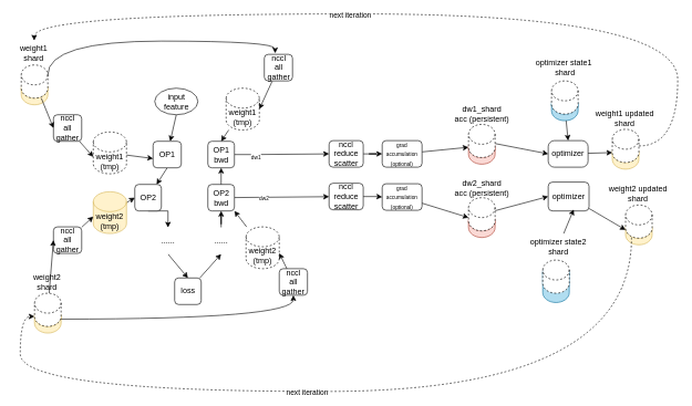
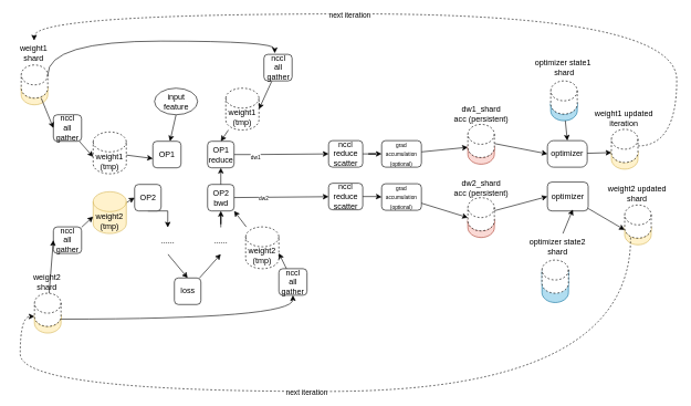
  <mxCell id="0" />
  <mxCell id="1" parent="0" />
- <mxCell id="2" style="rounded=0;orthogonalLoop=1;jettySize=auto;html=1;exitX=0.5;exitY=1;exitDx=0;exitDy=0;" edge="1" parent="1" source="3" target="5"><mxGeometry relative="1" as="geometry" /></mxCell>
  <mxCell id="3" value="OP1" style="rounded=1;whiteSpace=wrap;html=1;" vertex="1" parent="1"><mxGeometry x="230" y="212" width="42.5" height="40" as="geometry" /></mxCell>
  <mxCell id="4" style="edgeStyle=orthogonalEdgeStyle;rounded=0;orthogonalLoop=1;jettySize=auto;html=1;exitX=0.5;exitY=1;exitDx=0;exitDy=0;entryX=0.5;entryY=0;entryDx=0;entryDy=0;" edge="1" parent="1" source="5" target="9"><mxGeometry relative="1" as="geometry" /></mxCell>
  <mxCell id="5" value="OP2" style="rounded=1;whiteSpace=wrap;html=1;" vertex="1" parent="1"><mxGeometry x="202.5" y="277" width="40" height="40" as="geometry" /></mxCell>
  <mxCell id="6" style="rounded=0;orthogonalLoop=1;jettySize=auto;html=1;exitX=0.5;exitY=1;exitDx=0;exitDy=0;" edge="1" parent="1" source="7" target="3"><mxGeometry relative="1" as="geometry" /></mxCell>
  <mxCell id="7" value="input feature" style="ellipse;whiteSpace=wrap;html=1;" vertex="1" parent="1"><mxGeometry x="232.5" y="132" width="65" height="40" as="geometry" /></mxCell>
  <mxCell id="8" style="rounded=0;orthogonalLoop=1;jettySize=auto;html=1;exitX=0.5;exitY=1;exitDx=0;exitDy=0;entryX=0.5;entryY=0;entryDx=0;entryDy=0;" edge="1" parent="1" source="9" target="11"><mxGeometry relative="1" as="geometry" /></mxCell>
  <mxCell id="9" value="......" style="rounded=1;whiteSpace=wrap;html=1;strokeColor=none;" vertex="1" parent="1"><mxGeometry x="232.5" y="342" width="40" height="40" as="geometry" /></mxCell>
  <mxCell id="10" style="rounded=0;orthogonalLoop=1;jettySize=auto;html=1;entryX=0.5;entryY=1;entryDx=0;entryDy=0;" edge="1" parent="1" source="11" target="19"><mxGeometry relative="1" as="geometry" /></mxCell>
  <mxCell id="11" value="loss" style="rounded=1;whiteSpace=wrap;html=1;" vertex="1" parent="1"><mxGeometry x="262.5" y="418" width="40" height="40" as="geometry" /></mxCell>
  <mxCell id="12" value="" style="rounded=0;orthogonalLoop=1;jettySize=auto;html=1;" edge="1" parent="1" source="14" target="28"><mxGeometry relative="1" as="geometry" /></mxCell>
  <mxCell id="13" value="&lt;font style=&quot;font-size: 8px;&quot;&gt;dw2&lt;/font&gt;" style="edgeLabel;html=1;align=center;verticalAlign=middle;resizable=0;points=[];" vertex="1" connectable="0" parent="12"><mxGeometry x="-0.501" y="-1" relative="1" as="geometry"><mxPoint x="8" y="-1" as="offset" /></mxGeometry></mxCell>
  <mxCell id="14" value="&lt;div&gt;OP2&lt;/div&gt;&lt;div&gt;bwd&lt;/div&gt;" style="rounded=1;whiteSpace=wrap;html=1;" vertex="1" parent="1"><mxGeometry x="312.5" y="277" width="40" height="40" as="geometry" /></mxCell>
  <mxCell id="15" style="edgeStyle=orthogonalEdgeStyle;rounded=0;orthogonalLoop=1;jettySize=auto;html=1;entryX=0;entryY=0.5;entryDx=0;entryDy=0;" edge="1" parent="1" source="17" target="26"><mxGeometry relative="1" as="geometry"><Array as="points"><mxPoint x="380" y="232" /><mxPoint x="380" y="232" /></Array></mxGeometry></mxCell>
  <mxCell id="16" value="&lt;font style=&quot;font-size: 8px;&quot;&gt;dw1&lt;/font&gt;" style="edgeLabel;html=1;align=center;verticalAlign=middle;resizable=0;points=[];" vertex="1" connectable="0" parent="15"><mxGeometry x="-0.714" y="-1" relative="1" as="geometry"><mxPoint x="12" y="1" as="offset" /></mxGeometry></mxCell>
- <mxCell id="17" value="&lt;div&gt;OP1&lt;/div&gt;&lt;div&gt;bwd&lt;/div&gt;" style="rounded=1;whiteSpace=wrap;html=1;" vertex="1" parent="1"><mxGeometry x="312.5" y="212" width="40" height="40" as="geometry" /></mxCell>
+ <mxCell id="17" value="&lt;div&gt;OP1&lt;/div&gt;&lt;div&gt;reduce&lt;/div&gt;" style="rounded=1;whiteSpace=wrap;html=1;" vertex="1" parent="1"><mxGeometry x="312.5" y="212" width="40" height="40" as="geometry" /></mxCell>
  <mxCell id="18" style="edgeStyle=orthogonalEdgeStyle;rounded=0;orthogonalLoop=1;jettySize=auto;html=1;entryX=0.5;entryY=1;entryDx=0;entryDy=0;" edge="1" parent="1" source="19" target="14"><mxGeometry relative="1" as="geometry" /></mxCell>
  <mxCell id="19" value="......" style="rounded=1;whiteSpace=wrap;html=1;strokeColor=none;" vertex="1" parent="1"><mxGeometry x="312.5" y="342" width="40" height="40" as="geometry" /></mxCell>
  <mxCell id="20" style="rounded=0;orthogonalLoop=1;jettySize=auto;html=1;entryX=0.5;entryY=1;entryDx=0;entryDy=0;" edge="1" parent="1" source="17" target="17"><mxGeometry relative="1" as="geometry" /></mxCell>
  <mxCell id="21" style="rounded=0;orthogonalLoop=1;jettySize=auto;html=1;entryX=0.5;entryY=1;entryDx=0;entryDy=0;exitX=0.5;exitY=0;exitDx=0;exitDy=0;" edge="1" parent="1" source="14" target="17"><mxGeometry relative="1" as="geometry"><mxPoint x="349.748" y="277" as="sourcePoint" /><mxPoint x="345.26" y="240.24" as="targetPoint" /></mxGeometry></mxCell>
  <mxCell id="22" style="rounded=0;orthogonalLoop=1;jettySize=auto;html=1;" edge="1" parent="1" source="23"><mxGeometry relative="1" as="geometry"><mxPoint x="705" y="221" as="targetPoint" /></mxGeometry></mxCell>
  <mxCell id="23" value="&lt;div&gt;&lt;font style=&quot;font-size: 8px;&quot;&gt;grad accumulation&lt;br&gt;&lt;/font&gt;&lt;/div&gt;&lt;div&gt;&lt;font style=&quot;font-size: 8px;&quot;&gt;(optional)&lt;/font&gt;&lt;/div&gt;" style="rounded=1;whiteSpace=wrap;html=1;" vertex="1" parent="1"><mxGeometry x="575" y="211" width="60" height="40" as="geometry" /></mxCell>
  <mxCell id="24" value="&lt;div&gt;&lt;font style=&quot;font-size: 8px;&quot;&gt;grad accumulation&lt;br&gt;&lt;/font&gt;&lt;/div&gt;&lt;div&gt;&lt;font style=&quot;font-size: 8px;&quot;&gt;(optional)&lt;/font&gt;&lt;/div&gt;" style="rounded=1;whiteSpace=wrap;html=1;" vertex="1" parent="1"><mxGeometry x="575" y="276" width="60" height="40" as="geometry" /></mxCell>
  <mxCell id="25" style="edgeStyle=orthogonalEdgeStyle;rounded=0;orthogonalLoop=1;jettySize=auto;html=1;entryX=0;entryY=0.5;entryDx=0;entryDy=0;" edge="1" parent="1" source="26" target="23"><mxGeometry relative="1" as="geometry" /></mxCell>
  <mxCell id="26" value="&lt;div&gt;nccl reduce&lt;/div&gt;&lt;div&gt;scatter&lt;/div&gt;" style="rounded=1;whiteSpace=wrap;html=1;" vertex="1" parent="1"><mxGeometry x="495" y="211" width="51.5" height="40" as="geometry" /></mxCell>
  <mxCell id="27" style="edgeStyle=orthogonalEdgeStyle;rounded=0;orthogonalLoop=1;jettySize=auto;html=1;entryX=0;entryY=0.5;entryDx=0;entryDy=0;" edge="1" parent="1" source="28" target="24"><mxGeometry relative="1" as="geometry" /></mxCell>
  <mxCell id="28" value="&lt;div&gt;nccl reduce&lt;/div&gt;&lt;div&gt;scatter&lt;br&gt;&lt;/div&gt;" style="rounded=1;whiteSpace=wrap;html=1;" vertex="1" parent="1"><mxGeometry x="495" y="275.25" width="51.5" height="40" as="geometry" /></mxCell>
  <mxCell id="29" value="optimizer" style="rounded=1;whiteSpace=wrap;html=1;arcSize=23;" vertex="1" parent="1"><mxGeometry x="825" y="211" width="60" height="40" as="geometry" /></mxCell>
  <mxCell id="30" value="optimizer" style="rounded=1;whiteSpace=wrap;html=1;" vertex="1" parent="1"><mxGeometry x="825" y="273.5" width="61.5" height="43.5" as="geometry" /></mxCell>
  <mxCell id="31" value="&lt;div&gt;weight1&lt;/div&gt;&lt;div&gt;(tmp)&lt;/div&gt;" style="shape=cylinder3;whiteSpace=wrap;html=1;boundedLbl=1;backgroundOutline=1;size=15;dashed=1;" vertex="1" parent="1"><mxGeometry x="140" y="198" width="50" height="63" as="geometry" /></mxCell>
  <mxCell id="32" style="edgeStyle=none;rounded=0;orthogonalLoop=1;jettySize=auto;html=1;entryX=0;entryY=0.5;entryDx=0;entryDy=0;" edge="1" parent="1" source="33" target="5"><mxGeometry relative="1" as="geometry" /></mxCell>
  <mxCell id="33" value="&lt;div&gt;weight2&lt;/div&gt;(tmp)" style="shape=cylinder3;whiteSpace=wrap;html=1;boundedLbl=1;backgroundOutline=1;size=15;fillColor=#fff2cc;strokeColor=#d6b656;" vertex="1" parent="1"><mxGeometry x="140" y="288" width="50" height="63" as="geometry" /></mxCell>
  <mxCell id="34" style="edgeStyle=none;rounded=0;orthogonalLoop=1;jettySize=auto;html=1;" edge="1" parent="1" source="31"><mxGeometry relative="1" as="geometry"><mxPoint x="230" y="238" as="targetPoint" /></mxGeometry></mxCell>
  <mxCell id="35" value="" style="group" vertex="1" connectable="0" parent="1"><mxGeometry x="795" y="81" width="110" height="100" as="geometry" /></mxCell>
  <mxCell id="36" value="" style="shape=cylinder3;whiteSpace=wrap;html=1;boundedLbl=1;backgroundOutline=1;size=15;fillColor=#b1ddf0;strokeColor=#10739e;" vertex="1" parent="35"><mxGeometry x="35" y="60" width="40" height="40" as="geometry" /></mxCell>
  <mxCell id="37" value="" style="shape=cylinder3;whiteSpace=wrap;html=1;boundedLbl=1;backgroundOutline=1;size=15;dashed=1;" vertex="1" parent="35"><mxGeometry x="35" y="40" width="40" height="50" as="geometry" /></mxCell>
  <mxCell id="38" value="&lt;div&gt;optimizer state1&amp;nbsp;&lt;/div&gt;&lt;div&gt;shard&lt;/div&gt;" style="text;html=1;align=center;verticalAlign=middle;resizable=0;points=[];autosize=1;strokeColor=none;fillColor=none;" vertex="1" parent="35"><mxGeometry width="110" height="40" as="geometry" /></mxCell>
  <mxCell id="39" style="edgeStyle=none;rounded=0;orthogonalLoop=1;jettySize=auto;html=1;entryX=0.5;entryY=0;entryDx=0;entryDy=0;" edge="1" parent="1" source="36" target="29"><mxGeometry relative="1" as="geometry" /></mxCell>
  <mxCell id="40" style="edgeStyle=none;rounded=0;orthogonalLoop=1;jettySize=auto;html=1;entryX=0;entryY=0.5;entryDx=0;entryDy=0;" edge="1" parent="1" source="58" target="29"><mxGeometry relative="1" as="geometry" /></mxCell>
  <mxCell id="41" style="edgeStyle=none;rounded=0;orthogonalLoop=1;jettySize=auto;html=1;entryX=0;entryY=0.5;entryDx=0;entryDy=0;" edge="1" parent="1" source="61" target="30"><mxGeometry relative="1" as="geometry" /></mxCell>
  <mxCell id="42" value="" style="group" vertex="1" connectable="0" parent="1"><mxGeometry x="885" y="157" width="110" height="97" as="geometry" /></mxCell>
  <mxCell id="43" value="" style="shape=cylinder3;whiteSpace=wrap;html=1;boundedLbl=1;backgroundOutline=1;size=15;fillColor=#fff2cc;strokeColor=#d6b656;" vertex="1" parent="42"><mxGeometry x="36.5" y="57" width="40" height="40" as="geometry" /></mxCell>
  <mxCell id="44" value="" style="shape=cylinder3;whiteSpace=wrap;html=1;boundedLbl=1;backgroundOutline=1;size=15;dashed=1;" vertex="1" parent="42"><mxGeometry x="36.5" y="37" width="40" height="50" as="geometry" /></mxCell>
- <mxCell id="45" value="&lt;div&gt;weight1 updated&lt;/div&gt;&lt;div&gt;shard&lt;br&gt;&lt;/div&gt;" style="text;html=1;align=center;verticalAlign=middle;resizable=0;points=[];autosize=1;strokeColor=none;fillColor=none;" vertex="1" parent="42"><mxGeometry width="110" height="40" as="geometry" /></mxCell>
+ <mxCell id="45" value="&lt;div&gt;weight1 updated&lt;/div&gt;&lt;div&gt;iteration&lt;br&gt;&lt;/div&gt;" style="text;html=1;align=center;verticalAlign=middle;resizable=0;points=[];autosize=1;strokeColor=none;fillColor=none;" vertex="1" parent="42"><mxGeometry width="110" height="40" as="geometry" /></mxCell>
  <mxCell id="46" value="" style="group" vertex="1" connectable="0" parent="1"><mxGeometry x="905" y="271" width="110" height="97" as="geometry" /></mxCell>
  <mxCell id="47" value="" style="shape=cylinder3;whiteSpace=wrap;html=1;boundedLbl=1;backgroundOutline=1;size=15;fillColor=#fff2cc;strokeColor=#d6b656;" vertex="1" parent="46"><mxGeometry x="36.5" y="57" width="40" height="40" as="geometry" /></mxCell>
  <mxCell id="48" value="" style="shape=cylinder3;whiteSpace=wrap;html=1;boundedLbl=1;backgroundOutline=1;size=15;dashed=1;" vertex="1" parent="46"><mxGeometry x="36.5" y="37" width="40" height="50" as="geometry" /></mxCell>
  <mxCell id="49" value="&lt;div&gt;weight2 updated&lt;/div&gt;&lt;div&gt;shard&lt;br&gt;&lt;/div&gt;" style="text;html=1;align=center;verticalAlign=middle;resizable=0;points=[];autosize=1;strokeColor=none;fillColor=none;" vertex="1" parent="46"><mxGeometry width="110" height="40" as="geometry" /></mxCell>
  <mxCell id="50" style="edgeStyle=none;rounded=0;orthogonalLoop=1;jettySize=auto;html=1;entryX=0;entryY=0;entryDx=0;entryDy=15;entryPerimeter=0;" edge="1" parent="1" source="29" target="43"><mxGeometry relative="1" as="geometry" /></mxCell>
  <mxCell id="51" style="edgeStyle=none;rounded=0;orthogonalLoop=1;jettySize=auto;html=1;entryX=0;entryY=0;entryDx=0;entryDy=17.5;entryPerimeter=0;" edge="1" parent="1" source="30" target="47"><mxGeometry relative="1" as="geometry" /></mxCell>
  <mxCell id="52" style="edgeStyle=orthogonalEdgeStyle;rounded=0;orthogonalLoop=1;jettySize=auto;html=1;entryX=0.517;entryY=0.005;entryDx=0;entryDy=0;entryPerimeter=0;curved=1;dashed=1;" edge="1" parent="1" source="44" target="72"><mxGeometry relative="1" as="geometry"><mxPoint x="1025" y="231" as="targetPoint" /><Array as="points"><mxPoint x="1020" y="219" /><mxPoint x="1020" y="20" /><mxPoint x="51" y="20" /></Array></mxGeometry></mxCell>
  <mxCell id="53" value="next iteration" style="edgeLabel;html=1;align=center;verticalAlign=middle;resizable=0;points=[];" vertex="1" connectable="0" parent="52"><mxGeometry x="0.186" y="1" relative="1" as="geometry"><mxPoint as="offset" /></mxGeometry></mxCell>
  <mxCell id="54" style="edgeStyle=orthogonalEdgeStyle;rounded=0;orthogonalLoop=1;jettySize=auto;html=1;entryX=0;entryY=0;entryDx=0;entryDy=15;entryPerimeter=0;curved=1;dashed=1;" edge="1" parent="1" target="77"><mxGeometry relative="1" as="geometry"><mxPoint x="950.48" y="357" as="sourcePoint" /><mxPoint x="40.5" y="475" as="targetPoint" /><Array as="points"><mxPoint x="951" y="589" /><mxPoint x="30" y="589" /><mxPoint x="30" y="476" /></Array></mxGeometry></mxCell>
  <mxCell id="55" value="next iteration" style="edgeLabel;html=1;align=center;verticalAlign=middle;resizable=0;points=[];" vertex="1" connectable="0" parent="54"><mxGeometry x="0.12" y="1" relative="1" as="geometry"><mxPoint as="offset" /></mxGeometry></mxCell>
  <mxCell id="56" value="" style="group" vertex="1" connectable="0" parent="1"><mxGeometry x="685" y="151" width="95" height="95.5" as="geometry" /></mxCell>
  <mxCell id="57" value="" style="shape=cylinder3;whiteSpace=wrap;html=1;boundedLbl=1;backgroundOutline=1;size=15;fillColor=#fad9d5;strokeColor=#ae4132;" vertex="1" parent="56"><mxGeometry x="20" y="55.5" width="40" height="40" as="geometry" /></mxCell>
  <mxCell id="58" value="" style="shape=cylinder3;whiteSpace=wrap;html=1;boundedLbl=1;backgroundOutline=1;size=15;dashed=1;" vertex="1" parent="56"><mxGeometry x="20" y="35.5" width="40" height="50" as="geometry" /></mxCell>
  <mxCell id="59" value="&lt;div&gt;dw1_shard&lt;/div&gt;&lt;div&gt;acc (persistent)&lt;br&gt;&lt;/div&gt;" style="text;html=1;align=center;verticalAlign=middle;resizable=0;points=[];autosize=1;strokeColor=none;fillColor=none;" vertex="1" parent="56"><mxGeometry x="-15" width="110" height="40" as="geometry" /></mxCell>
  <mxCell id="60" value="" style="shape=cylinder3;whiteSpace=wrap;html=1;boundedLbl=1;backgroundOutline=1;size=15;fillColor=#fad9d5;strokeColor=#ae4132;" vertex="1" parent="1"><mxGeometry x="705" y="317" width="40" height="40" as="geometry" /></mxCell>
  <mxCell id="61" value="" style="shape=cylinder3;whiteSpace=wrap;html=1;boundedLbl=1;backgroundOutline=1;size=15;dashed=1;" vertex="1" parent="1"><mxGeometry x="705" y="297" width="40" height="50" as="geometry" /></mxCell>
  <mxCell id="62" value="&lt;div&gt;dw2_shard&lt;/div&gt;&lt;div&gt;acc (persistent)&lt;br&gt;&lt;/div&gt;" style="text;html=1;align=center;verticalAlign=middle;resizable=0;points=[];autosize=1;strokeColor=none;fillColor=none;" vertex="1" parent="1"><mxGeometry x="670" y="262" width="110" height="40" as="geometry" /></mxCell>
  <mxCell id="63" style="rounded=0;orthogonalLoop=1;jettySize=auto;html=1;entryX=0;entryY=0;entryDx=0;entryDy=30;entryPerimeter=0;" edge="1" parent="1" source="24" target="61"><mxGeometry relative="1" as="geometry" /></mxCell>
  <mxCell id="64" value="" style="group" vertex="1" connectable="0" parent="1"><mxGeometry x="785" y="351" width="110" height="104" as="geometry" /></mxCell>
  <mxCell id="65" value="" style="shape=cylinder3;whiteSpace=wrap;html=1;boundedLbl=1;backgroundOutline=1;size=15;fillColor=#b1ddf0;strokeColor=#10739e;container=0;" vertex="1" parent="64"><mxGeometry x="31.75" y="44" width="40" height="60" as="geometry" /></mxCell>
  <mxCell id="66" value="" style="shape=cylinder3;whiteSpace=wrap;html=1;boundedLbl=1;backgroundOutline=1;size=15;dashed=1;container=0;" vertex="1" parent="64"><mxGeometry x="31.75" y="40" width="40" height="50" as="geometry" /></mxCell>
  <mxCell id="67" value="&lt;div&gt;optimizer state2 &lt;br&gt;&lt;/div&gt;&lt;div&gt;shard&lt;/div&gt;" style="text;html=1;align=center;verticalAlign=middle;resizable=0;points=[];autosize=1;strokeColor=none;fillColor=none;container=0;" vertex="1" parent="64"><mxGeometry width="110" height="40" as="geometry" /></mxCell>
  <mxCell id="68" style="edgeStyle=none;rounded=0;orthogonalLoop=1;jettySize=auto;html=1;entryX=0.624;entryY=0.949;entryDx=0;entryDy=0;entryPerimeter=0;" edge="1" parent="1" source="67" target="30"><mxGeometry relative="1" as="geometry" /></mxCell>
  <mxCell id="69" value="" style="group" vertex="1" connectable="0" parent="1"><mxGeometry x="20" y="60" width="60" height="97" as="geometry" /></mxCell>
  <mxCell id="70" value="" style="shape=cylinder3;whiteSpace=wrap;html=1;boundedLbl=1;backgroundOutline=1;size=15;fillColor=#fff2cc;strokeColor=#d6b656;" vertex="1" parent="69"><mxGeometry x="11.5" y="57" width="40" height="40" as="geometry" /></mxCell>
  <mxCell id="71" value="" style="shape=cylinder3;whiteSpace=wrap;html=1;boundedLbl=1;backgroundOutline=1;size=15;dashed=1;" vertex="1" parent="69"><mxGeometry x="11.5" y="37" width="40" height="50" as="geometry" /></mxCell>
  <mxCell id="72" value="&lt;div&gt;weight1&lt;/div&gt;&lt;div&gt;shard&lt;br&gt;&lt;/div&gt;" style="text;html=1;align=center;verticalAlign=middle;resizable=0;points=[];autosize=1;strokeColor=none;fillColor=none;" vertex="1" parent="69"><mxGeometry width="60" height="40" as="geometry" /></mxCell>
  <mxCell id="73" value="&lt;div&gt;nccl&lt;/div&gt;&lt;div&gt;all&lt;/div&gt;&lt;div&gt;gather&lt;br&gt;&lt;/div&gt;" style="rounded=1;whiteSpace=wrap;html=1;" vertex="1" parent="1"><mxGeometry x="80" y="172" width="42.5" height="40" as="geometry" /></mxCell>
  <mxCell id="74" style="rounded=0;orthogonalLoop=1;jettySize=auto;html=1;entryX=0;entryY=0;entryDx=0;entryDy=37.5;entryPerimeter=0;" edge="1" parent="1" source="73" target="31"><mxGeometry relative="1" as="geometry" /></mxCell>
  <mxCell id="75" style="rounded=0;orthogonalLoop=1;jettySize=auto;html=1;entryX=0;entryY=0.5;entryDx=0;entryDy=0;" edge="1" parent="1" source="71" target="73"><mxGeometry relative="1" as="geometry" /></mxCell>
  <mxCell id="76" value="" style="group" vertex="1" connectable="0" parent="1"><mxGeometry x="40" y="404" width="60" height="97" as="geometry" /></mxCell>
  <mxCell id="77" value="" style="shape=cylinder3;whiteSpace=wrap;html=1;boundedLbl=1;backgroundOutline=1;size=15;fillColor=#fff2cc;strokeColor=#d6b656;" vertex="1" parent="76"><mxGeometry x="11.5" y="57" width="40" height="40" as="geometry" /></mxCell>
  <mxCell id="78" value="" style="shape=cylinder3;whiteSpace=wrap;html=1;boundedLbl=1;backgroundOutline=1;size=15;dashed=1;" vertex="1" parent="76"><mxGeometry x="11.5" y="37" width="40" height="50" as="geometry" /></mxCell>
  <mxCell id="79" value="&lt;div&gt;weight2&lt;/div&gt;&lt;div&gt;shard&lt;br&gt;&lt;/div&gt;" style="text;html=1;align=center;verticalAlign=middle;resizable=0;points=[];autosize=1;strokeColor=none;fillColor=none;" vertex="1" parent="76"><mxGeometry width="60" height="40" as="geometry" /></mxCell>
  <mxCell id="80" value="&lt;div&gt;nccl&lt;/div&gt;&lt;div&gt;all&lt;/div&gt;&lt;div&gt;gather&lt;br&gt;&lt;/div&gt;" style="rounded=1;whiteSpace=wrap;html=1;" vertex="1" parent="1"><mxGeometry x="80" y="341" width="42.5" height="40" as="geometry" /></mxCell>
  <mxCell id="81" style="rounded=0;orthogonalLoop=1;jettySize=auto;html=1;entryX=0;entryY=0.5;entryDx=0;entryDy=0;" edge="1" parent="1" source="78" target="80"><mxGeometry relative="1" as="geometry" /></mxCell>
  <mxCell id="82" style="rounded=0;orthogonalLoop=1;jettySize=auto;html=1;entryX=0;entryY=0;entryDx=0;entryDy=37.5;entryPerimeter=0;" edge="1" parent="1" source="80" target="33"><mxGeometry relative="1" as="geometry" /></mxCell>
  <mxCell id="83" style="edgeStyle=none;rounded=0;orthogonalLoop=1;jettySize=auto;html=1;entryX=0.5;entryY=0;entryDx=0;entryDy=0;" edge="1" parent="1" source="84" target="17"><mxGeometry relative="1" as="geometry" /></mxCell>
  <mxCell id="84" value="&lt;div&gt;weight1&lt;/div&gt;&lt;div&gt;(tmp)&lt;/div&gt;" style="shape=cylinder3;whiteSpace=wrap;html=1;boundedLbl=1;backgroundOutline=1;size=15;dashed=1;" vertex="1" parent="1"><mxGeometry x="340" y="132" width="50" height="63" as="geometry" /></mxCell>
  <mxCell id="85" style="edgeStyle=none;rounded=0;orthogonalLoop=1;jettySize=auto;html=1;entryX=1;entryY=1;entryDx=0;entryDy=0;" edge="1" parent="1" source="86" target="14"><mxGeometry relative="1" as="geometry" /></mxCell>
  <mxCell id="86" value="&lt;div&gt;weight2&lt;/div&gt;(tmp)" style="shape=cylinder3;whiteSpace=wrap;html=1;boundedLbl=1;backgroundOutline=1;size=15;dashed=1;" vertex="1" parent="1"><mxGeometry x="370" y="341" width="50" height="63" as="geometry" /></mxCell>
  <mxCell id="87" value="&lt;div&gt;nccl&lt;/div&gt;&lt;div&gt;all&lt;/div&gt;&lt;div&gt;gather&lt;br&gt;&lt;/div&gt;" style="rounded=1;whiteSpace=wrap;html=1;" vertex="1" parent="1"><mxGeometry x="420" y="404" width="42.5" height="40" as="geometry" /></mxCell>
  <mxCell id="88" style="edgeStyle=none;rounded=0;orthogonalLoop=1;jettySize=auto;html=1;entryX=1;entryY=0;entryDx=0;entryDy=39.75;entryPerimeter=0;" edge="1" parent="1" source="87" target="86"><mxGeometry relative="1" as="geometry" /></mxCell>
  <mxCell id="89" style="edgeStyle=none;rounded=0;orthogonalLoop=1;jettySize=auto;html=1;entryX=1;entryY=0.5;entryDx=0;entryDy=0;entryPerimeter=0;" edge="1" parent="1" source="90" target="84"><mxGeometry relative="1" as="geometry"><mxPoint x="430" y="141" as="targetPoint" /></mxGeometry></mxCell>
  <mxCell id="90" value="&lt;div&gt;nccl&lt;/div&gt;&lt;div&gt;all&lt;/div&gt;&lt;div&gt;gather&lt;br&gt;&lt;/div&gt;" style="rounded=1;whiteSpace=wrap;html=1;" vertex="1" parent="1"><mxGeometry x="397.5" y="81" width="42.5" height="40" as="geometry" /></mxCell>
  <mxCell id="91" style="edgeStyle=orthogonalEdgeStyle;rounded=0;orthogonalLoop=1;jettySize=auto;html=1;exitX=1;exitY=0;exitDx=0;exitDy=15;exitPerimeter=0;entryX=0.384;entryY=-0.045;entryDx=0;entryDy=0;entryPerimeter=0;curved=1;" edge="1" parent="1" source="71" target="90"><mxGeometry relative="1" as="geometry"><Array as="points"><mxPoint x="71" y="61" /><mxPoint x="414" y="61" /></Array></mxGeometry></mxCell>
  <mxCell id="92" style="edgeStyle=orthogonalEdgeStyle;rounded=0;orthogonalLoop=1;jettySize=auto;html=1;entryX=0.5;entryY=1;entryDx=0;entryDy=0;curved=1;" edge="1" parent="1" source="78" target="87"><mxGeometry relative="1" as="geometry"><Array as="points"><mxPoint x="441" y="480" /></Array></mxGeometry></mxCell>
